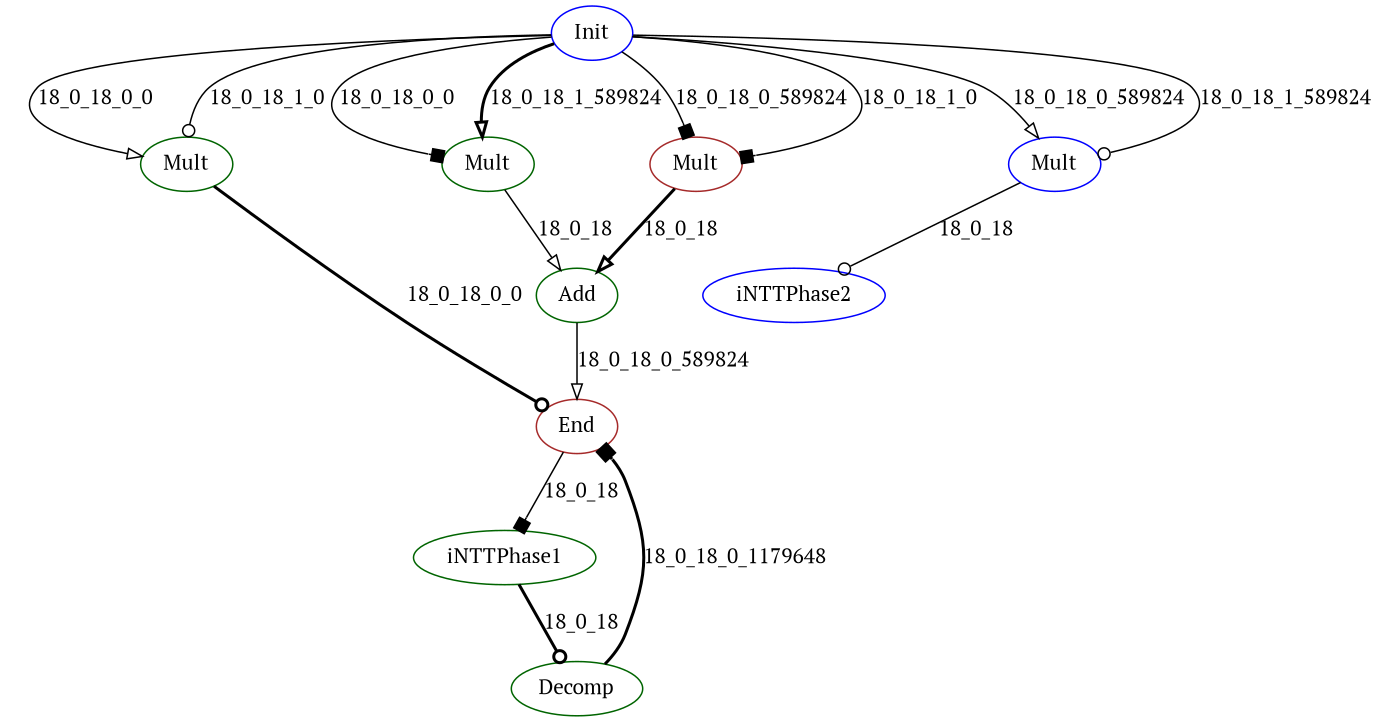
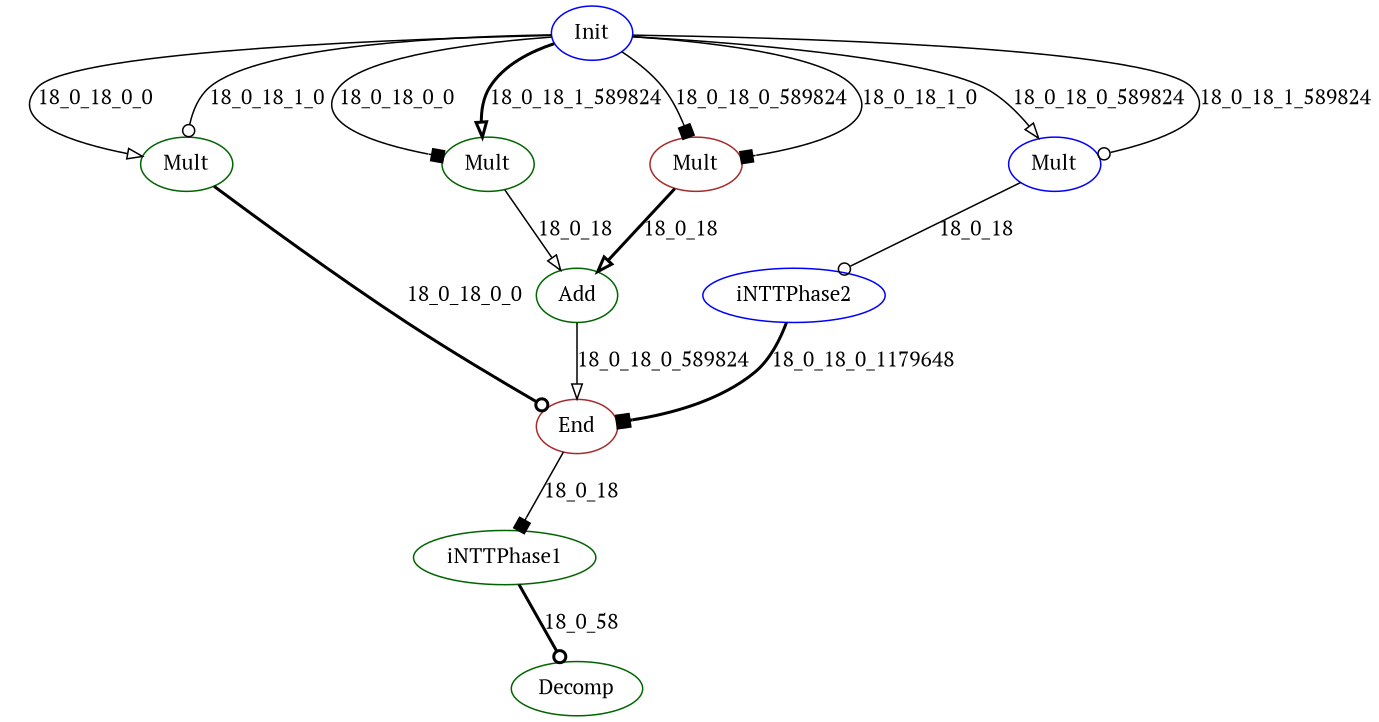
  digraph {
    fontname="PT Serif"
    node [color=darkgreen fontname="PT Serif"]
    edge [arrowhead=onormal fontname="PT Serif" style=solid]
    n1 [color=blue label=Init]
    n2 [label=Mult]
    n3 [label=Mult]
    n4 [color=brown label=Mult]
    n5 [color=blue label=Mult]
    n6 [color=brown label=End]
    n7 [label=Add]
    n8 [color=blue label=iNTTPhase2]
    n9 [label=iNTTPhase1]
    Decomp
    n1 -> n2 [label="18_0_18_0_0"]
    n1 -> n2 [arrowhead=odot label="18_0_18_1_0"]
    n1 -> n3 [arrowhead=box label="18_0_18_0_0"]
    n1 -> n3 [label="18_0_18_1_589824" style=bold]
    n1 -> n4 [arrowhead=box label="18_0_18_0_589824"]
    n1 -> n4 [arrowhead=box label="18_0_18_1_0"]
    n1 -> n5 [label="18_0_18_0_589824"]
    n1 -> n5 [arrowhead=odot label="18_0_18_1_589824"]
    n2 -> n6 [arrowhead=odot label="18_0_18_0_0" style=bold]
    n3 -> n7 [label="18_0_18"]
    n4 -> n7 [label="18_0_18" style=bold]
    n5 -> n8 [arrowhead=odot label="18_0_18"]
    n6 -> n9 [arrowhead=box label="18_0_18"]
    n7 -> n6 [label="18_0_18_0_589824"]
-   n9 -> Decomp [arrowhead=odot label="18_0_18" style=bold]
-   Decomp -> n6 [arrowhead=box label="18_0_18_0_1179648" style=bold]
+   n9 -> Decomp [arrowhead=odot label="18_0_58" style=bold]
+   n8 -> n6 [arrowhead=box label="18_0_18_0_1179648" style=bold]
  }
